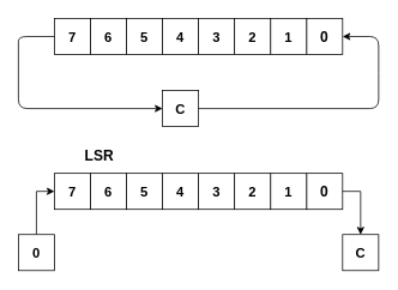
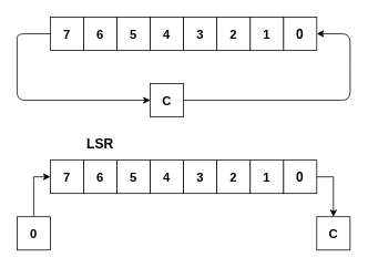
  <mxCell id="0" />
  <mxCell id="1" parent="0" />
  <mxCell id="2" value="" style="whiteSpace=wrap;html=1;aspect=fixed;" vertex="1" parent="1"><mxGeometry x="60" y="20" width="40" height="40" as="geometry" /></mxCell>
  <mxCell id="3" value="" style="whiteSpace=wrap;html=1;aspect=fixed;" vertex="1" parent="1"><mxGeometry x="100" y="20" width="40" height="40" as="geometry" /></mxCell>
  <mxCell id="4" value="" style="whiteSpace=wrap;html=1;aspect=fixed;" vertex="1" parent="1"><mxGeometry x="180" y="100" width="40" height="40" as="geometry" /></mxCell>
  <mxCell id="5" value="" style="whiteSpace=wrap;html=1;aspect=fixed;" vertex="1" parent="1"><mxGeometry x="140" y="20" width="40" height="40" as="geometry" /></mxCell>
  <mxCell id="6" value="" style="whiteSpace=wrap;html=1;aspect=fixed;" vertex="1" parent="1"><mxGeometry x="180" y="20" width="40" height="40" as="geometry" /></mxCell>
  <mxCell id="7" value="" style="whiteSpace=wrap;html=1;aspect=fixed;" vertex="1" parent="1"><mxGeometry x="340" y="20" width="40" height="40" as="geometry" /></mxCell>
  <mxCell id="8" value="" style="whiteSpace=wrap;html=1;aspect=fixed;" vertex="1" parent="1"><mxGeometry x="220" y="20" width="40" height="40" as="geometry" /></mxCell>
  <mxCell id="9" value="" style="whiteSpace=wrap;html=1;aspect=fixed;" vertex="1" parent="1"><mxGeometry x="300" y="20" width="40" height="40" as="geometry" /></mxCell>
  <mxCell id="10" value="" style="whiteSpace=wrap;html=1;aspect=fixed;" vertex="1" parent="1"><mxGeometry x="260" y="20" width="40" height="40" as="geometry" /></mxCell>
  <mxCell id="11" value="C" style="text;html=1;strokeColor=none;fillColor=none;align=center;verticalAlign=middle;whiteSpace=wrap;rounded=0;fontStyle=1;fontSize=15;" vertex="1" parent="1"><mxGeometry x="180" y="110" width="40" height="20" as="geometry" /></mxCell>
  <mxCell id="12" value="7" style="text;html=1;strokeColor=none;fillColor=none;align=center;verticalAlign=middle;whiteSpace=wrap;rounded=0;fontStyle=1;fontSize=15;" vertex="1" parent="1"><mxGeometry x="60" y="30" width="40" height="20" as="geometry" /></mxCell>
  <mxCell id="13" value="6" style="text;html=1;strokeColor=none;fillColor=none;align=center;verticalAlign=middle;whiteSpace=wrap;rounded=0;fontStyle=1;fontSize=15;" vertex="1" parent="1"><mxGeometry x="100" y="30" width="40" height="20" as="geometry" /></mxCell>
  <mxCell id="14" value="5" style="text;html=1;strokeColor=none;fillColor=none;align=center;verticalAlign=middle;whiteSpace=wrap;rounded=0;fontStyle=1;fontSize=15;" vertex="1" parent="1"><mxGeometry x="140" y="30" width="40" height="20" as="geometry" /></mxCell>
  <mxCell id="15" value="4" style="text;html=1;strokeColor=none;fillColor=none;align=center;verticalAlign=middle;whiteSpace=wrap;rounded=0;fontStyle=1;fontSize=15;" vertex="1" parent="1"><mxGeometry x="180" y="30" width="40" height="20" as="geometry" /></mxCell>
  <mxCell id="16" value="3" style="text;html=1;strokeColor=none;fillColor=none;align=center;verticalAlign=middle;whiteSpace=wrap;rounded=0;fontStyle=1;fontSize=15;" vertex="1" parent="1"><mxGeometry x="220" y="30" width="40" height="20" as="geometry" /></mxCell>
  <mxCell id="17" value="2" style="text;html=1;strokeColor=none;fillColor=none;align=center;verticalAlign=middle;whiteSpace=wrap;rounded=0;fontStyle=1;fontSize=15;" vertex="1" parent="1"><mxGeometry x="260" y="30" width="40" height="20" as="geometry" /></mxCell>
  <mxCell id="18" value="1" style="text;html=1;strokeColor=none;fillColor=none;align=center;verticalAlign=middle;whiteSpace=wrap;rounded=0;fontStyle=1;fontSize=15;" vertex="1" parent="1"><mxGeometry x="300" y="30" width="40" height="20" as="geometry" /></mxCell>
  <mxCell id="19" value="&lt;b&gt;&lt;font style=&quot;font-size: 16px&quot;&gt;0&lt;/font&gt;&lt;/b&gt;" style="text;html=1;strokeColor=none;fillColor=none;align=center;verticalAlign=middle;whiteSpace=wrap;rounded=0;" vertex="1" parent="1"><mxGeometry x="340" y="30" width="40" height="20" as="geometry" /></mxCell>
  <mxCell id="20" value="" style="endArrow=none;html=1;fontSize=15;" edge="1" parent="1"><mxGeometry width="50" height="50" relative="1" as="geometry"><mxPoint x="20" y="90" as="sourcePoint" /><mxPoint x="60" y="40" as="targetPoint" /><Array as="points"><mxPoint x="20" y="60" /><mxPoint x="20" y="40" /></Array></mxGeometry></mxCell>
  <mxCell id="21" value="" style="endArrow=classic;html=1;fontSize=15;entryX=0;entryY=0.5;entryDx=0;entryDy=0;" edge="1" parent="1" target="11"><mxGeometry width="50" height="50" relative="1" as="geometry"><mxPoint x="20" y="90" as="sourcePoint" /><mxPoint x="60" y="160" as="targetPoint" /><Array as="points"><mxPoint x="20" y="120" /></Array></mxGeometry></mxCell>
  <mxCell id="22" value="" style="endArrow=classic;html=1;fontSize=15;" edge="1" parent="1"><mxGeometry width="50" height="50" relative="1" as="geometry"><mxPoint x="420" y="80" as="sourcePoint" /><mxPoint x="380" y="40" as="targetPoint" /><Array as="points"><mxPoint x="420" y="40" /></Array></mxGeometry></mxCell>
  <mxCell id="23" value="" style="endArrow=none;html=1;fontSize=15;exitX=1;exitY=0.5;exitDx=0;exitDy=0;" edge="1" parent="1" source="11"><mxGeometry width="50" height="50" relative="1" as="geometry"><mxPoint x="295" y="135" as="sourcePoint" /><mxPoint x="420" y="80" as="targetPoint" /><Array as="points"><mxPoint x="420" y="120" /></Array></mxGeometry></mxCell>
  <mxCell id="24" value="" style="whiteSpace=wrap;html=1;aspect=fixed;" vertex="1" parent="1"><mxGeometry x="60" y="192" width="40" height="40" as="geometry" /></mxCell>
  <mxCell id="25" value="" style="whiteSpace=wrap;html=1;aspect=fixed;" vertex="1" parent="1"><mxGeometry x="100" y="192" width="40" height="40" as="geometry" /></mxCell>
  <mxCell id="26" value="" style="whiteSpace=wrap;html=1;aspect=fixed;" vertex="1" parent="1"><mxGeometry x="380" y="260" width="40" height="40" as="geometry" /></mxCell>
  <mxCell id="27" value="" style="whiteSpace=wrap;html=1;aspect=fixed;" vertex="1" parent="1"><mxGeometry x="140" y="192" width="40" height="40" as="geometry" /></mxCell>
  <mxCell id="28" value="" style="whiteSpace=wrap;html=1;aspect=fixed;" vertex="1" parent="1"><mxGeometry x="180" y="192" width="40" height="40" as="geometry" /></mxCell>
  <mxCell id="29" value="" style="whiteSpace=wrap;html=1;aspect=fixed;" vertex="1" parent="1"><mxGeometry x="340" y="192" width="40" height="40" as="geometry" /></mxCell>
  <mxCell id="30" value="" style="whiteSpace=wrap;html=1;aspect=fixed;" vertex="1" parent="1"><mxGeometry x="220" y="192" width="40" height="40" as="geometry" /></mxCell>
  <mxCell id="31" value="" style="whiteSpace=wrap;html=1;aspect=fixed;" vertex="1" parent="1"><mxGeometry x="300" y="192" width="40" height="40" as="geometry" /></mxCell>
  <mxCell id="32" value="" style="whiteSpace=wrap;html=1;aspect=fixed;" vertex="1" parent="1"><mxGeometry x="260" y="192" width="40" height="40" as="geometry" /></mxCell>
  <mxCell id="33" value="C" style="text;html=1;strokeColor=none;fillColor=none;align=center;verticalAlign=middle;whiteSpace=wrap;rounded=0;fontStyle=1;fontSize=15;" vertex="1" parent="1"><mxGeometry x="380" y="270" width="40" height="20" as="geometry" /></mxCell>
  <mxCell id="34" value="7" style="text;html=1;strokeColor=none;fillColor=none;align=center;verticalAlign=middle;whiteSpace=wrap;rounded=0;fontStyle=1;fontSize=15;" vertex="1" parent="1"><mxGeometry x="60" y="202" width="40" height="20" as="geometry" /></mxCell>
  <mxCell id="35" value="6" style="text;html=1;strokeColor=none;fillColor=none;align=center;verticalAlign=middle;whiteSpace=wrap;rounded=0;fontStyle=1;fontSize=15;" vertex="1" parent="1"><mxGeometry x="100" y="202" width="40" height="20" as="geometry" /></mxCell>
  <mxCell id="36" value="5" style="text;html=1;strokeColor=none;fillColor=none;align=center;verticalAlign=middle;whiteSpace=wrap;rounded=0;fontStyle=1;fontSize=15;" vertex="1" parent="1"><mxGeometry x="140" y="202" width="40" height="20" as="geometry" /></mxCell>
  <mxCell id="37" value="4" style="text;html=1;strokeColor=none;fillColor=none;align=center;verticalAlign=middle;whiteSpace=wrap;rounded=0;fontStyle=1;fontSize=15;" vertex="1" parent="1"><mxGeometry x="180" y="202" width="40" height="20" as="geometry" /></mxCell>
  <mxCell id="38" value="3" style="text;html=1;strokeColor=none;fillColor=none;align=center;verticalAlign=middle;whiteSpace=wrap;rounded=0;fontStyle=1;fontSize=15;" vertex="1" parent="1"><mxGeometry x="220" y="202" width="40" height="20" as="geometry" /></mxCell>
  <mxCell id="39" value="2" style="text;html=1;strokeColor=none;fillColor=none;align=center;verticalAlign=middle;whiteSpace=wrap;rounded=0;fontStyle=1;fontSize=15;" vertex="1" parent="1"><mxGeometry x="260" y="202" width="40" height="20" as="geometry" /></mxCell>
  <mxCell id="40" value="1" style="text;html=1;strokeColor=none;fillColor=none;align=center;verticalAlign=middle;whiteSpace=wrap;rounded=0;fontStyle=1;fontSize=15;" vertex="1" parent="1"><mxGeometry x="300" y="202" width="40" height="20" as="geometry" /></mxCell>
  <mxCell id="41" value="" style="edgeStyle=orthogonalEdgeStyle;rounded=0;orthogonalLoop=1;jettySize=auto;html=1;fontSize=15;entryX=0.5;entryY=0;entryDx=0;entryDy=0;" edge="1" parent="1" source="42" target="26"><mxGeometry relative="1" as="geometry"><mxPoint x="460" y="212" as="targetPoint" /><Array as="points"><mxPoint x="400" y="212" /></Array></mxGeometry></mxCell>
  <mxCell id="42" value="&lt;b&gt;&lt;font style=&quot;font-size: 16px&quot;&gt;0&lt;/font&gt;&lt;/b&gt;" style="text;html=1;strokeColor=none;fillColor=none;align=center;verticalAlign=middle;whiteSpace=wrap;rounded=0;" vertex="1" parent="1"><mxGeometry x="340" y="202" width="40" height="20" as="geometry" /></mxCell>
- <mxCell id="43" value="&lt;b&gt;&lt;font style=&quot;font-size: 16px&quot;&gt;LSR&lt;/font&gt;&lt;/b&gt;" style="text;html=1;strokeColor=none;fillColor=none;align=center;verticalAlign=middle;whiteSpace=wrap;rounded=0;fontSize=15;" vertex="1" parent="1"><mxGeometry x="90" y="162" width="40" height="20" as="geometry" /></mxCell>
+ <mxCell id="43" value="&lt;b&gt;&lt;font style=&quot;font-size: 16px&quot;&gt;LSR&lt;/font&gt;&lt;/b&gt;" style="text;html=1;strokeColor=none;fillColor=none;align=center;verticalAlign=middle;whiteSpace=wrap;rounded=0;fontSize=15;" vertex="1" parent="1"><mxGeometry x="100" y="162" width="40" height="20" as="geometry" /></mxCell>
  <mxCell id="44" style="edgeStyle=orthogonalEdgeStyle;rounded=0;orthogonalLoop=1;jettySize=auto;html=1;exitX=0.5;exitY=0;exitDx=0;exitDy=0;entryX=0;entryY=0.5;entryDx=0;entryDy=0;fontSize=15;" edge="1" parent="1" source="45" target="34"><mxGeometry relative="1" as="geometry" /></mxCell>
  <mxCell id="45" value="" style="whiteSpace=wrap;html=1;aspect=fixed;" vertex="1" parent="1"><mxGeometry x="20" y="260" width="40" height="40" as="geometry" /></mxCell>
  <mxCell id="46" value="&lt;b&gt;0&lt;/b&gt;" style="text;html=1;strokeColor=none;fillColor=none;align=center;verticalAlign=middle;whiteSpace=wrap;rounded=0;fontSize=15;" vertex="1" parent="1"><mxGeometry x="20" y="270" width="40" height="20" as="geometry" /></mxCell>
